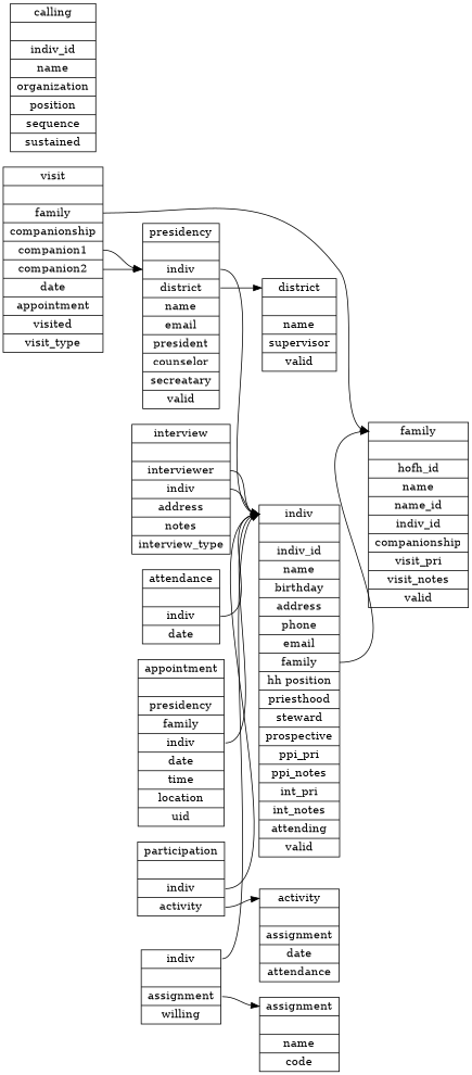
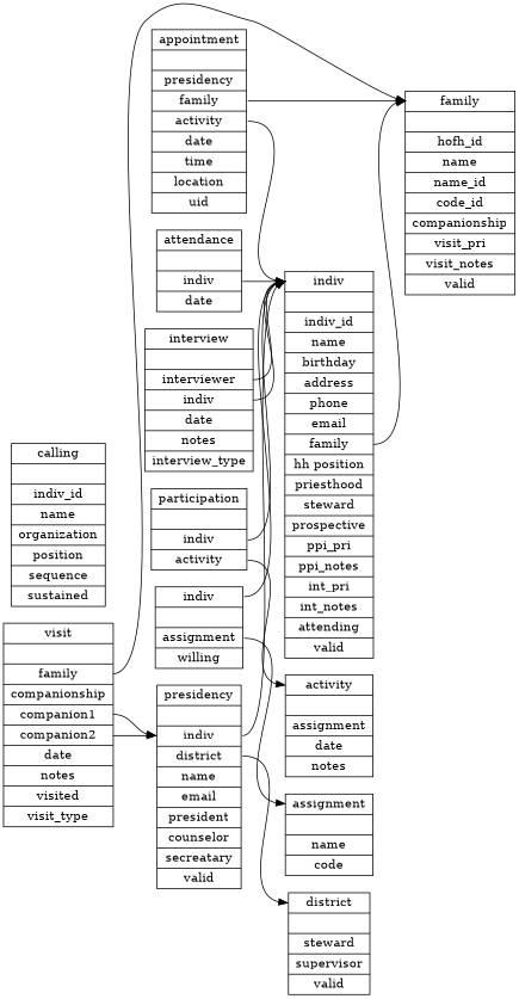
  digraph {
    rankdir=LR
    node [shape=record]
    edge [headport=i tailport=i]
-   n1 [label="<f> family||<i> hofh_id|<n> name|<ni> name_id|<i> indiv_id|<c> companionship|<vp> visit_pri|<vn> visit_notes|<v> valid"]
+   n1 [label="<f> family||<i> hofh_id|<n> name|<ni> name_id|<i> code_id|<c> companionship|<vp> visit_pri|<vn> visit_notes|<v> valid"]
    n2 [label="<i> indiv||<id> indiv_id|<n> name|<b> birthday|<a> address|<p> phone|<em> email|<f> family|<hh> hh position|<po> priesthood|<st> steward|<pr> prospective|<pp> ppi_pri|<t> ppi_notes|<ip> int_pri|<in> int_notes|<a> attending|<v> valid"]
-   n3 [label="<v> visit||<f> family|<c> companionship|<c1> companion1|<c2> companion2|<t> date|<n> appointment|<v> visited|<vt> visit_type"]
+   n3 [label="<v> visit||<f> family|<c> companionship|<c1> companion1|<c2> companion2|<t> date|<n> notes|<v> visited|<vt> visit_type"]
    n4 [label="<p> presidency||<i> indiv|<d> district|<n> name|<em> email|<pr> president|<cn> counselor|<sec> secreatary|<v> valid"]
-   n5 [label="<d> district||<n> name|<s> supervisor|<v> valid"]
-   n6 [label="<in> interview||<i> interviewer|<il> indiv|<t> address|<n> notes|<it> interview_type"]
-   n7 [label="<a> activity||<s> assignment|<t> date|<n> attendance"]
+   n5 [label="<d> district||<n> steward|<s> supervisor|<v> valid"]
+   n6 [label="<in> interview||<i> interviewer|<il> indiv|<t> date|<n> notes|<it> interview_type"]
+   n7 [label="<a> activity||<s> assignment|<t> date|<n> notes"]
    n8 [label="<a> assignment||<n> name|<c> code"]
    n9 [label="participation||<i> indiv|<a> activity"]
    n10 [label="attendance||<i> indiv|<d> date"]
-   n11 [label="<a> appointment||<p> presidency|<f> family|<i> indiv |<d> date|<t> time|<l> location|<u> uid"]
+   n11 [label="<a> appointment||<p> presidency|<f> family|<i> activity |<d> date|<t> time|<l> location|<u> uid"]
    n12 [label="calling||<i> indiv_id|<n> name|<o> organization|<p> position|<s> sequence|<t> sustained"]
    n13 [label="<i> indiv||<a> assignment|<w> willing"]
    n2 -> n1 [headport=f tailport=f]
    n3 -> n1 [headport=f tailport=f]
    n3 -> n4 [tailport=c1]
    n3 -> n4 [tailport=c2]
    n4 -> n2
    n4 -> n5 [headport=d tailport=d]
    n6 -> n2 [tailport=il]
    n6 -> n2
    n9 -> n2
    n9 -> n7 [headport=a tailport=a]
    n10 -> n2
+   n11 -> n1 [headport=f tailport=f]
    n11 -> n2
    n13 -> n2
    n13 -> n8 [headport=a tailport=a]
  }
